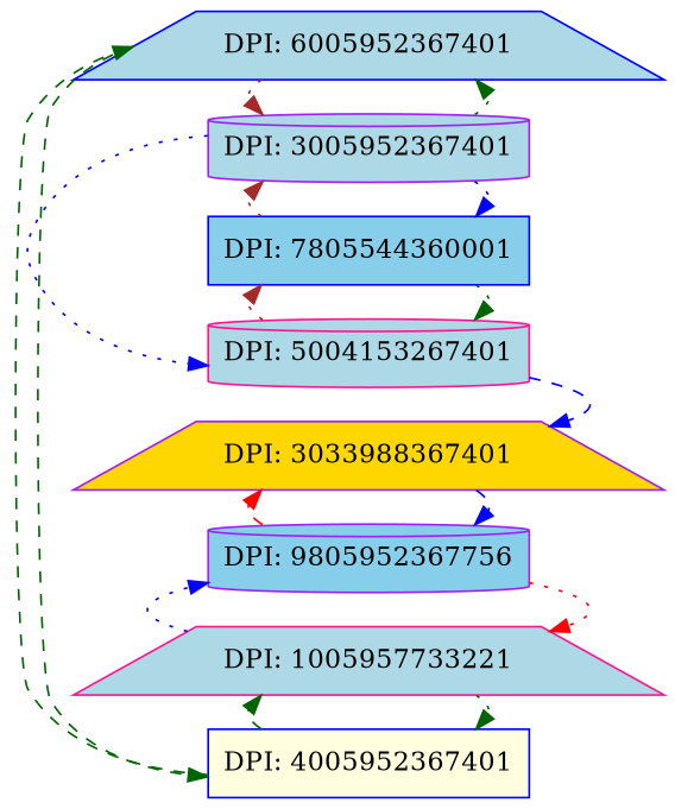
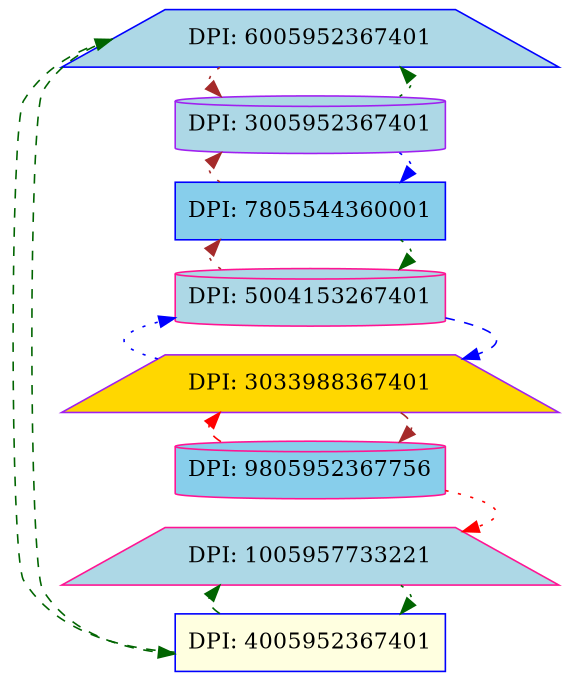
  digraph {
    rankdir=LR
    node [color=blue fillcolor=lightblue shape=cylinder style=filled]
    edge [color=darkgreen style=dotted]
    n1 [color=purple label="DPI: 3005952367401"]
    n2 [fillcolor=skyblue label="DPI: 7805544360001" shape=box]
    n3 [label="DPI: 6005952367401" shape=trapezium]
    n4 [color=deeppink label="DPI: 5004153267401"]
    n5 [color=purple fillcolor=gold label="DPI: 3033988367401" shape=trapezium]
-   n6 [color=purple fillcolor=skyblue label="DPI: 9805952367756"]
+   n6 [color=deeppink fillcolor=skyblue label="DPI: 9805952367756"]
    n7 [color=deeppink label="DPI: 1005957733221" shape=trapezium]
    n8 [fillcolor=lightyellow label="DPI: 4005952367401" shape=box]
    subgraph sub_1 {
      rank=same
      n1
      n2
      n3
      n4
      n5
      n6
      n7
      n8
    }
    n1 -> n2 [color=blue]
    n1 -> n3
    n2 -> n1 [color=brown]
    n2 -> n4
    n3 -> n1 [color=brown]
    n3 -> n8 [style=dashed]
    n4 -> n2 [color=brown]
    n4 -> n5 [color=blue style=dashed]
-   n1 -> n4 [color=blue]
-   n5 -> n6 [color=blue style=dashed]
+   n5 -> n4 [color=blue]
+   n5 -> n6 [color=brown style=dashed]
    n6 -> n5 [color=red style=dashed]
    n6 -> n7 [color=red]
-   n7 -> n6 [color=blue]
    n7 -> n8
    n8 -> n3 [style=dashed]
    n8 -> n7 [style=dashed]
  }
